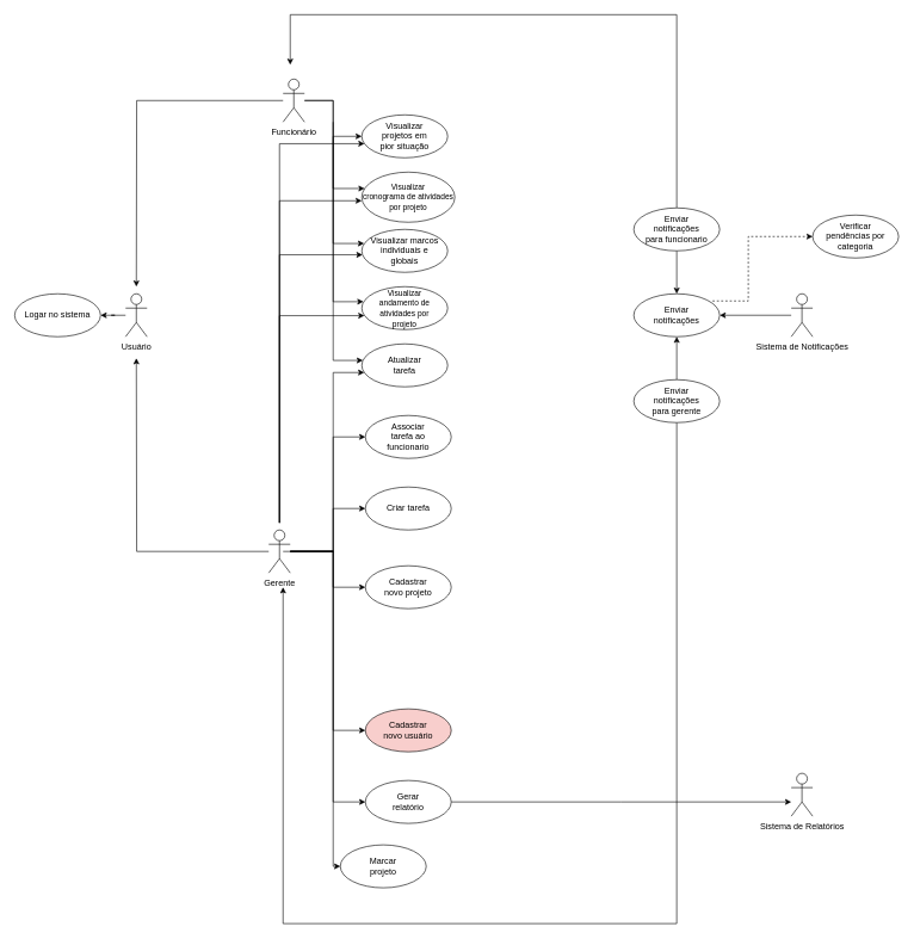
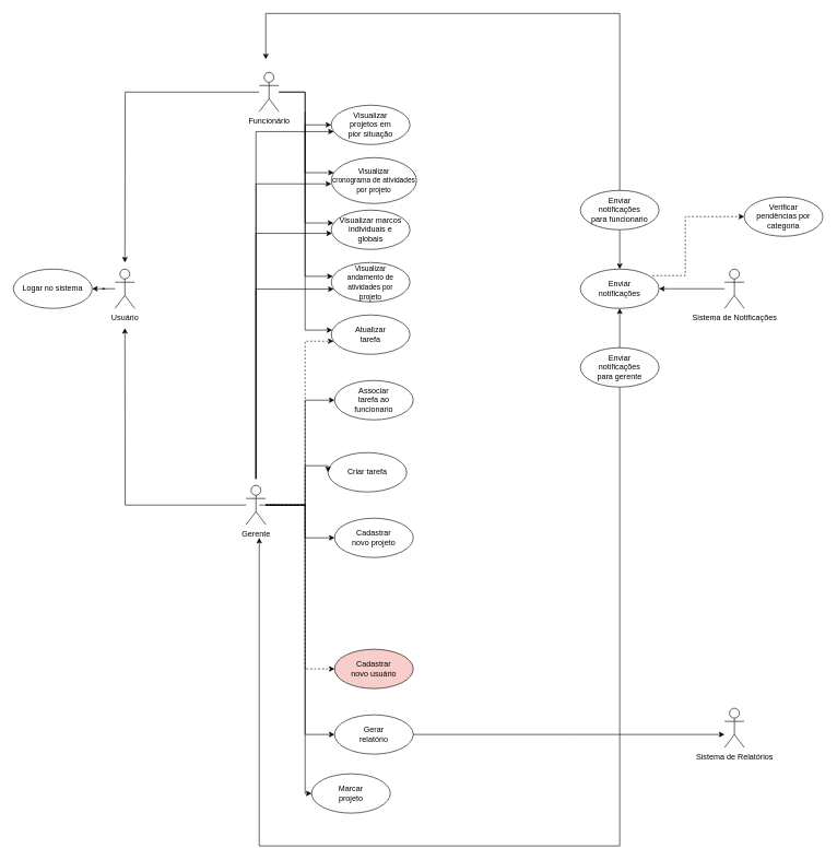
  <mxCell id="0" />
  <mxCell id="1" parent="0" />
  <mxCell id="2" value="" style="edgeStyle=orthogonalEdgeStyle;rounded=0;orthogonalLoop=1;jettySize=auto;html=1;" edge="1" parent="1" source="3" target="48"><mxGeometry relative="1" as="geometry" /></mxCell>
  <mxCell id="3" value="Usuário" style="shape=umlActor;verticalLabelPosition=bottom;verticalAlign=top;html=1;outlineConnect=0;" parent="1" vertex="1"><mxGeometry x="175" y="410" width="30" height="60" as="geometry" /></mxCell>
  <mxCell id="4" value="" style="edgeStyle=orthogonalEdgeStyle;rounded=0;orthogonalLoop=1;jettySize=auto;html=1;" parent="1" source="11" edge="1"><mxGeometry relative="1" as="geometry"><mxPoint x="190" y="500" as="targetPoint" /></mxGeometry></mxCell>
- <mxCell id="5" value="" style="edgeStyle=orthogonalEdgeStyle;rounded=0;orthogonalLoop=1;jettySize=auto;html=1;entryX=0;entryY=0.5;entryDx=0;entryDy=0;" parent="1" source="11" target="18" edge="1"><mxGeometry relative="1" as="geometry"><Array as="points"><mxPoint x="465" y="770" /><mxPoint x="465" y="1020" /></Array></mxGeometry></mxCell>
- <mxCell id="6" value="" style="edgeStyle=orthogonalEdgeStyle;rounded=0;orthogonalLoop=1;jettySize=auto;html=1;" parent="1" source="11" target="40" edge="1"><mxGeometry relative="1" as="geometry"><Array as="points"><mxPoint x="465" y="770" /><mxPoint x="465" y="520" /></Array></mxGeometry></mxCell>
+ <mxCell id="5" value="" style="edgeStyle=orthogonalEdgeStyle;rounded=0;orthogonalLoop=1;jettySize=auto;html=1;entryX=0;entryY=0.5;entryDx=0;entryDy=0;dashed=1;" parent="1" source="11" target="18" edge="1"><mxGeometry relative="1" as="geometry"><Array as="points"><mxPoint x="465" y="770" /><mxPoint x="465" y="1020" /></Array></mxGeometry></mxCell>
+ <mxCell id="6" value="" style="edgeStyle=orthogonalEdgeStyle;rounded=0;orthogonalLoop=1;jettySize=auto;html=1;dashed=1;" parent="1" source="11" target="40" edge="1"><mxGeometry relative="1" as="geometry"><Array as="points"><mxPoint x="465" y="770" /><mxPoint x="465" y="520" /></Array></mxGeometry></mxCell>
  <mxCell id="7" value="" style="edgeStyle=orthogonalEdgeStyle;rounded=0;orthogonalLoop=1;jettySize=auto;html=1;entryX=0.03;entryY=0.676;entryDx=0;entryDy=0;entryPerimeter=0;" parent="1" target="44" edge="1"><mxGeometry relative="1" as="geometry"><mxPoint x="390" y="730" as="sourcePoint" /><mxPoint x="495" y="440" as="targetPoint" /><Array as="points"><mxPoint x="390" y="441" /></Array></mxGeometry></mxCell>
  <mxCell id="8" value="" style="edgeStyle=orthogonalEdgeStyle;rounded=0;orthogonalLoop=1;jettySize=auto;html=1;entryX=0.009;entryY=0.592;entryDx=0;entryDy=0;entryPerimeter=0;" parent="1" target="45" edge="1"><mxGeometry relative="1" as="geometry"><mxPoint x="390" y="730" as="sourcePoint" /><mxPoint x="390" y="360" as="targetPoint" /><Array as="points"><mxPoint x="390" y="355" /></Array></mxGeometry></mxCell>
  <mxCell id="9" value="" style="edgeStyle=orthogonalEdgeStyle;rounded=0;orthogonalLoop=1;jettySize=auto;html=1;" parent="1" edge="1"><mxGeometry relative="1" as="geometry"><mxPoint x="390" y="730" as="sourcePoint" /><mxPoint x="505" y="280" as="targetPoint" /><Array as="points"><mxPoint x="390" y="280" /></Array></mxGeometry></mxCell>
  <mxCell id="10" value="" style="edgeStyle=orthogonalEdgeStyle;rounded=0;orthogonalLoop=1;jettySize=auto;html=1;entryX=0.031;entryY=0.671;entryDx=0;entryDy=0;entryPerimeter=0;" parent="1" target="41" edge="1"><mxGeometry relative="1" as="geometry"><mxPoint x="390" y="730" as="sourcePoint" /><mxPoint x="390" y="120" as="targetPoint" /><Array as="points"><mxPoint x="390" y="200" /></Array></mxGeometry></mxCell>
  <mxCell id="11" value="Gerente" style="shape=umlActor;verticalLabelPosition=bottom;verticalAlign=top;html=1;outlineConnect=0;" parent="1" vertex="1"><mxGeometry x="375" y="740" width="30" height="60" as="geometry" /></mxCell>
  <mxCell id="12" value="" style="edgeStyle=orthogonalEdgeStyle;rounded=0;orthogonalLoop=1;jettySize=auto;html=1;" parent="1" source="17" edge="1"><mxGeometry relative="1" as="geometry"><mxPoint x="190" y="400" as="targetPoint" /></mxGeometry></mxCell>
  <mxCell id="13" value="" style="edgeStyle=orthogonalEdgeStyle;rounded=0;orthogonalLoop=1;jettySize=auto;html=1;" parent="1" source="17" target="41" edge="1"><mxGeometry relative="1" as="geometry" /></mxCell>
  <mxCell id="14" value="" style="edgeStyle=orthogonalEdgeStyle;rounded=0;orthogonalLoop=1;jettySize=auto;html=1;entryX=0.019;entryY=0.351;entryDx=0;entryDy=0;entryPerimeter=0;" parent="1" source="17" target="44" edge="1"><mxGeometry relative="1" as="geometry"><mxPoint x="504" y="421" as="targetPoint" /><Array as="points"><mxPoint x="465" y="140" /><mxPoint x="465" y="421" /></Array></mxGeometry></mxCell>
  <mxCell id="15" value="" style="edgeStyle=orthogonalEdgeStyle;rounded=0;orthogonalLoop=1;jettySize=auto;html=1;entryX=0.03;entryY=0.327;entryDx=0;entryDy=0;entryPerimeter=0;" parent="1" target="46" edge="1"><mxGeometry relative="1" as="geometry"><mxPoint x="465" y="190" as="sourcePoint" /><mxPoint x="505" y="260" as="targetPoint" /><Array as="points"><mxPoint x="465" y="190" /><mxPoint x="465" y="260" /></Array></mxGeometry></mxCell>
  <mxCell id="16" value="" style="edgeStyle=orthogonalEdgeStyle;rounded=0;orthogonalLoop=1;jettySize=auto;html=1;entryX=0.027;entryY=0.329;entryDx=0;entryDy=0;entryPerimeter=0;" parent="1" target="45" edge="1"><mxGeometry relative="1" as="geometry"><mxPoint x="465" y="190" as="sourcePoint" /><mxPoint x="505" y="340" as="targetPoint" /><Array as="points"><mxPoint x="465" y="190" /><mxPoint x="465" y="340" /></Array></mxGeometry></mxCell>
  <mxCell id="17" value="Funcionário" style="shape=umlActor;verticalLabelPosition=bottom;verticalAlign=top;html=1;outlineConnect=0;" parent="1" vertex="1"><mxGeometry x="395" y="110" width="30" height="60" as="geometry" /></mxCell>
  <mxCell id="18" value="Cadastrar&lt;br&gt;novo usuário" style="ellipse;whiteSpace=wrap;html=1;verticalAlign=middle;fillColor=#f8cecc;" parent="1" vertex="1"><mxGeometry x="510" y="990" width="120" height="60" as="geometry" /></mxCell>
  <mxCell id="19" value="Cadastrar&lt;br&gt;novo projeto" style="ellipse;whiteSpace=wrap;html=1;verticalAlign=middle;" parent="1" vertex="1"><mxGeometry x="510" y="790" width="120" height="60" as="geometry" /></mxCell>
- <mxCell id="20" value="Criar tarefa" style="ellipse;whiteSpace=wrap;html=1;verticalAlign=middle;" parent="1" vertex="1"><mxGeometry x="510" y="680" width="120" height="60" as="geometry" /></mxCell>
+ <mxCell id="20" value="Criar tarefa" style="ellipse;whiteSpace=wrap;html=1;verticalAlign=middle;" parent="1" vertex="1"><mxGeometry x="500" y="690" width="120" height="60" as="geometry" /></mxCell>
  <mxCell id="21" value="Associar&lt;br&gt;tarefa ao&lt;br&gt;funcionario" style="ellipse;whiteSpace=wrap;html=1;verticalAlign=middle;" parent="1" vertex="1"><mxGeometry x="510" y="580" width="120" height="60" as="geometry" /></mxCell>
  <mxCell id="22" value="" style="edgeStyle=orthogonalEdgeStyle;rounded=0;orthogonalLoop=1;jettySize=auto;html=1;" parent="1" source="23" target="25" edge="1"><mxGeometry relative="1" as="geometry" /></mxCell>
  <mxCell id="23" value="Sistema de Notificações" style="shape=umlActor;verticalLabelPosition=bottom;verticalAlign=top;html=1;outlineConnect=0;" parent="1" vertex="1"><mxGeometry x="1105" y="410" width="30" height="60" as="geometry" /></mxCell>
  <mxCell id="24" value="" style="edgeStyle=orthogonalEdgeStyle;rounded=0;orthogonalLoop=1;jettySize=auto;html=1;dashed=1;exitX=0.917;exitY=0.167;exitDx=0;exitDy=0;exitPerimeter=0;" parent="1" source="25" target="26" edge="1"><mxGeometry relative="1" as="geometry"><Array as="points"><mxPoint x="1045" y="420" /><mxPoint x="1045" y="330" /></Array></mxGeometry></mxCell>
  <mxCell id="25" value="Enviar&lt;br&gt;notificações" style="ellipse;whiteSpace=wrap;html=1;verticalAlign=middle;" parent="1" vertex="1"><mxGeometry x="885" y="410" width="120" height="60" as="geometry" /></mxCell>
  <mxCell id="26" value="Verificar&lt;br&gt;pendências por&lt;br&gt;categoria" style="ellipse;whiteSpace=wrap;html=1;verticalAlign=middle;" parent="1" vertex="1"><mxGeometry x="1135" y="300" width="120" height="60" as="geometry" /></mxCell>
  <mxCell id="27" value="" style="edgeStyle=orthogonalEdgeStyle;rounded=0;orthogonalLoop=1;jettySize=auto;html=1;" parent="1" source="29" target="25" edge="1"><mxGeometry relative="1" as="geometry" /></mxCell>
  <mxCell id="28" value="" style="edgeStyle=orthogonalEdgeStyle;rounded=0;orthogonalLoop=1;jettySize=auto;html=1;" parent="1" source="29" edge="1"><mxGeometry relative="1" as="geometry"><mxPoint x="395" y="820" as="targetPoint" /><Array as="points"><mxPoint x="945" y="1290" /></Array></mxGeometry></mxCell>
  <mxCell id="29" value="Enviar&lt;br&gt;notificações&lt;br&gt;para gerente" style="ellipse;whiteSpace=wrap;html=1;verticalAlign=middle;" parent="1" vertex="1"><mxGeometry x="885" y="530" width="120" height="60" as="geometry" /></mxCell>
  <mxCell id="30" value="" style="edgeStyle=orthogonalEdgeStyle;rounded=0;orthogonalLoop=1;jettySize=auto;html=1;" parent="1" source="32" target="25" edge="1"><mxGeometry relative="1" as="geometry" /></mxCell>
  <mxCell id="31" value="" style="edgeStyle=orthogonalEdgeStyle;rounded=0;orthogonalLoop=1;jettySize=auto;html=1;" parent="1" edge="1"><mxGeometry relative="1" as="geometry"><mxPoint x="945" y="290" as="sourcePoint" /><mxPoint x="405" y="90" as="targetPoint" /><Array as="points"><mxPoint x="945" y="20" /><mxPoint x="405" y="20" /><mxPoint x="405" y="90" /></Array></mxGeometry></mxCell>
  <mxCell id="32" value="Enviar&lt;br&gt;notificações&lt;br&gt;para funcionario" style="ellipse;whiteSpace=wrap;html=1;verticalAlign=middle;" parent="1" vertex="1"><mxGeometry x="885" y="290" width="120" height="60" as="geometry" /></mxCell>
  <mxCell id="33" value="" style="edgeStyle=orthogonalEdgeStyle;rounded=0;orthogonalLoop=1;jettySize=auto;html=1;" parent="1" source="34" edge="1"><mxGeometry relative="1" as="geometry"><mxPoint x="1105" y="1120" as="targetPoint" /></mxGeometry></mxCell>
  <mxCell id="34" value="Gerar&lt;br&gt;relatório" style="ellipse;whiteSpace=wrap;html=1;verticalAlign=middle;" parent="1" vertex="1"><mxGeometry x="510" y="1090" width="120" height="60" as="geometry" /></mxCell>
  <mxCell id="35" value="" style="edgeStyle=orthogonalEdgeStyle;rounded=0;orthogonalLoop=1;jettySize=auto;html=1;entryX=0;entryY=0.5;entryDx=0;entryDy=0;" parent="1" source="11" target="34" edge="1"><mxGeometry relative="1" as="geometry"><mxPoint x="500" y="769.5" as="sourcePoint" /><mxPoint x="640" y="769.5" as="targetPoint" /><Array as="points"><mxPoint x="465" y="770" /><mxPoint x="465" y="1120" /></Array></mxGeometry></mxCell>
  <mxCell id="36" value="" style="edgeStyle=orthogonalEdgeStyle;rounded=0;orthogonalLoop=1;jettySize=auto;html=1;entryX=0;entryY=0.5;entryDx=0;entryDy=0;" parent="1" target="19" edge="1"><mxGeometry relative="1" as="geometry"><mxPoint x="395" y="770" as="sourcePoint" /><mxPoint x="505" y="820" as="targetPoint" /><Array as="points"><mxPoint x="465" y="770" /><mxPoint x="465" y="820" /></Array></mxGeometry></mxCell>
  <mxCell id="37" value="" style="edgeStyle=orthogonalEdgeStyle;rounded=0;orthogonalLoop=1;jettySize=auto;html=1;entryX=0;entryY=0.5;entryDx=0;entryDy=0;" parent="1" target="20" edge="1"><mxGeometry relative="1" as="geometry"><mxPoint x="405" y="770" as="sourcePoint" /><mxPoint x="755" y="760" as="targetPoint" /><Array as="points"><mxPoint x="465" y="770" /><mxPoint x="465" y="710" /></Array></mxGeometry></mxCell>
  <mxCell id="38" value="" style="edgeStyle=orthogonalEdgeStyle;rounded=0;orthogonalLoop=1;jettySize=auto;html=1;entryX=0;entryY=0.5;entryDx=0;entryDy=0;" parent="1" target="21" edge="1"><mxGeometry relative="1" as="geometry"><mxPoint x="405" y="770" as="sourcePoint" /><mxPoint x="640" y="769.5" as="targetPoint" /><Array as="points"><mxPoint x="465" y="770" /><mxPoint x="465" y="610" /></Array></mxGeometry></mxCell>
  <mxCell id="39" value="" style="edgeStyle=orthogonalEdgeStyle;rounded=0;orthogonalLoop=1;jettySize=auto;html=1;entryX=0;entryY=0.5;entryDx=0;entryDy=0;" parent="1" target="43" edge="1"><mxGeometry relative="1" as="geometry"><mxPoint x="405" y="770" as="sourcePoint" /><mxPoint x="405" y="1139.5" as="targetPoint" /><Array as="points"><mxPoint x="465" y="770" /><mxPoint x="465" y="1210" /></Array></mxGeometry></mxCell>
  <mxCell id="40" value="Atualizar&lt;br&gt;tarefa" style="ellipse;whiteSpace=wrap;html=1;verticalAlign=middle;" parent="1" vertex="1"><mxGeometry x="505" y="480" width="120" height="60" as="geometry" /></mxCell>
  <mxCell id="41" value="Visualizar&lt;br&gt;projetos em&lt;br&gt;pior situação" style="ellipse;whiteSpace=wrap;html=1;verticalAlign=middle;" parent="1" vertex="1"><mxGeometry x="505" y="160" width="120" height="60" as="geometry" /></mxCell>
  <mxCell id="42" value="" style="edgeStyle=orthogonalEdgeStyle;rounded=0;orthogonalLoop=1;jettySize=auto;html=1;entryX=0.013;entryY=0.385;entryDx=0;entryDy=0;entryPerimeter=0;" parent="1" edge="1"><mxGeometry relative="1" as="geometry"><mxPoint x="465" y="170" as="sourcePoint" /><mxPoint x="506.56" y="503.1" as="targetPoint" /><Array as="points"><mxPoint x="465" y="170" /><mxPoint x="465" y="503" /></Array></mxGeometry></mxCell>
  <mxCell id="43" value="Marcar&lt;br&gt;projeto" style="ellipse;whiteSpace=wrap;html=1;verticalAlign=middle;" parent="1" vertex="1"><mxGeometry x="475" y="1180" width="120" height="60" as="geometry" /></mxCell>
  <mxCell id="44" value="&lt;font style=&quot;font-size: 11px&quot;&gt;Visualizar&lt;br&gt;andamento de&lt;br&gt;atividades por&lt;br&gt;projeto&lt;/font&gt;" style="ellipse;whiteSpace=wrap;html=1;verticalAlign=middle;" parent="1" vertex="1"><mxGeometry x="505" y="400" width="120" height="60" as="geometry" /></mxCell>
  <mxCell id="45" value="Visualizar marcos&lt;br&gt;individuais e&lt;br&gt;globais" style="ellipse;whiteSpace=wrap;html=1;verticalAlign=middle;" parent="1" vertex="1"><mxGeometry x="505" y="320" width="120" height="60" as="geometry" /></mxCell>
  <mxCell id="46" value="&lt;font style=&quot;font-size: 11px&quot;&gt;Visualizar&lt;br&gt;cronograma de atividades por projeto&lt;/font&gt;" style="ellipse;whiteSpace=wrap;html=1;verticalAlign=middle;" parent="1" vertex="1"><mxGeometry x="505" y="240" width="130" height="70" as="geometry" /></mxCell>
  <mxCell id="47" value="Sistema de Relatórios" style="shape=umlActor;verticalLabelPosition=bottom;verticalAlign=top;html=1;outlineConnect=0;" parent="1" vertex="1"><mxGeometry x="1105" y="1080" width="30" height="60" as="geometry" /></mxCell>
  <mxCell id="48" value="Logar no sistema" style="ellipse;whiteSpace=wrap;html=1;verticalAlign=middle;" vertex="1" parent="1"><mxGeometry x="20" y="410" width="120" height="60" as="geometry" /></mxCell>
